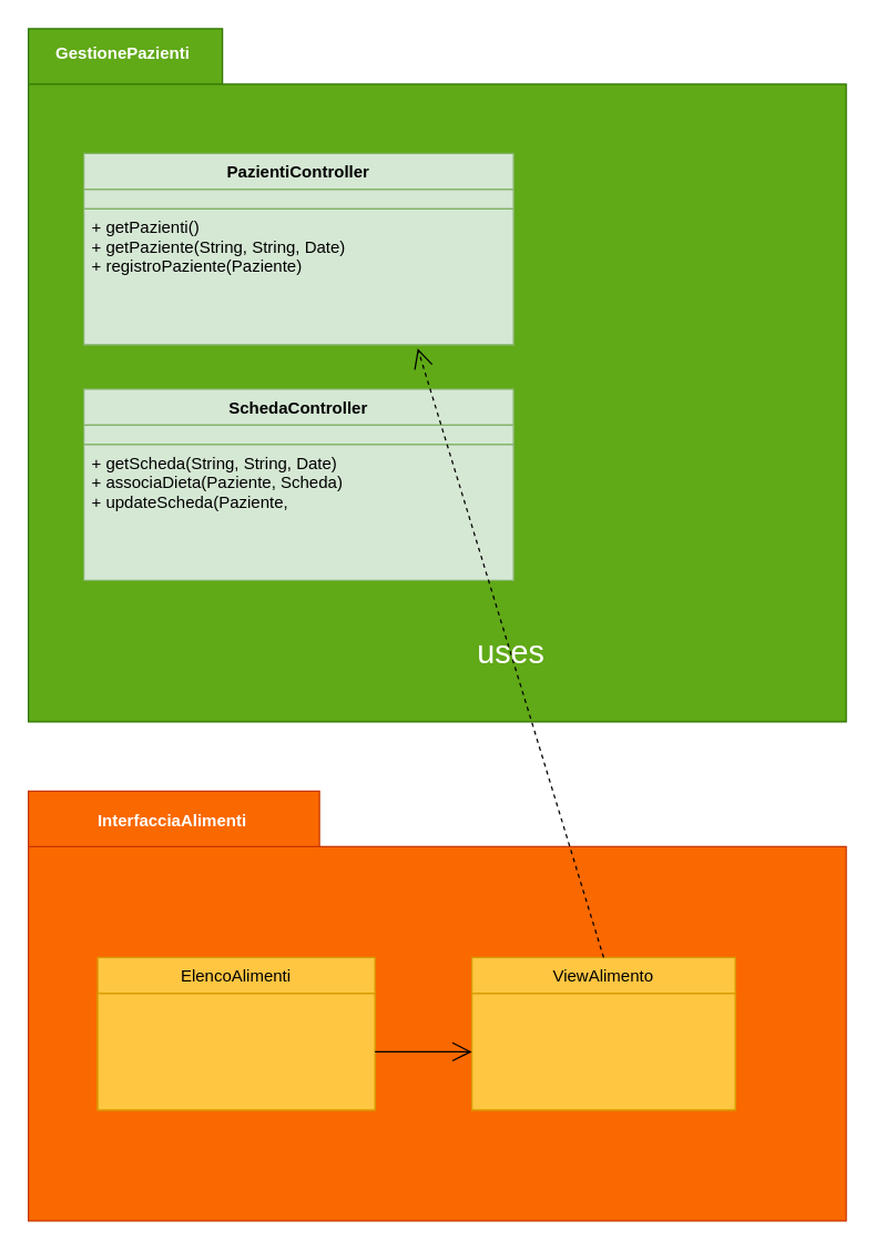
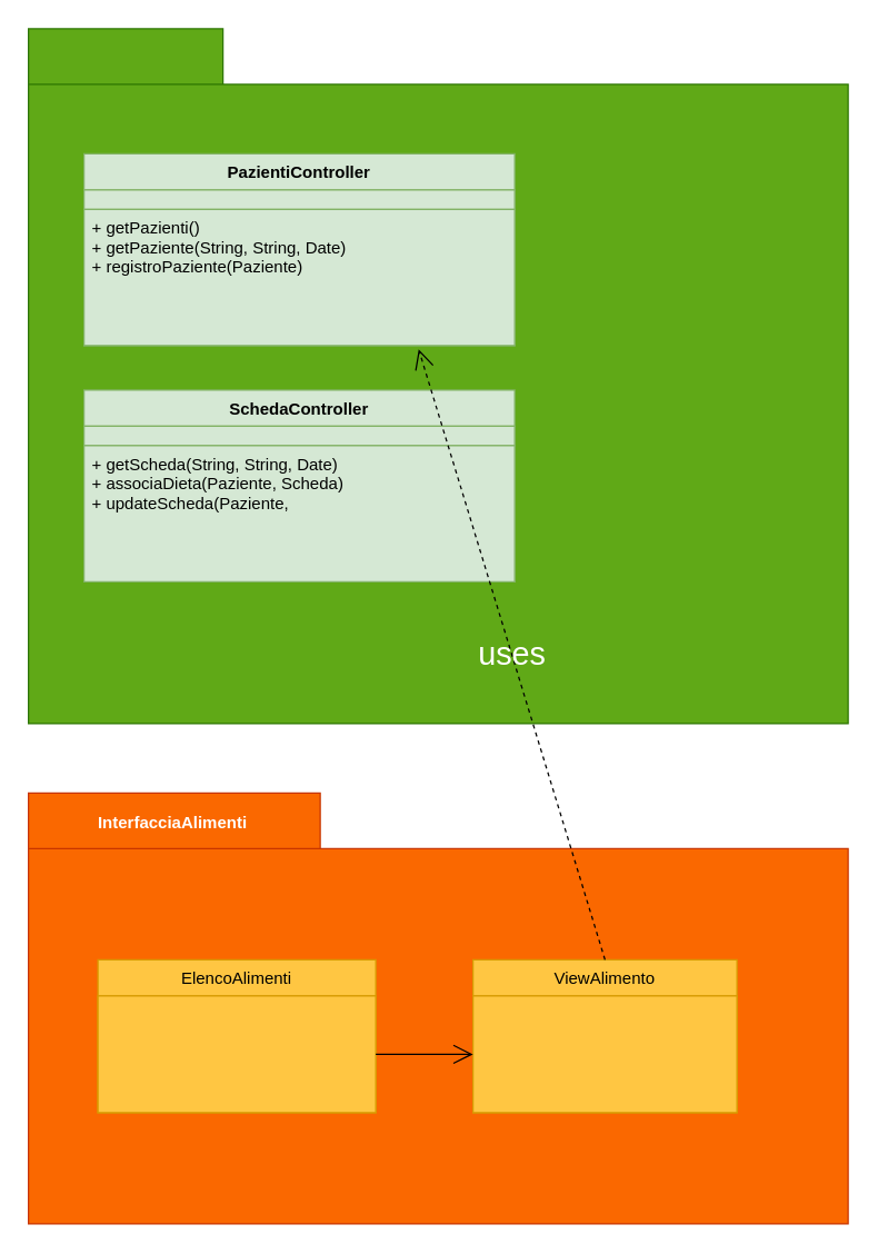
  <mxCell id="0" />
  <mxCell id="1" parent="0" />
  <mxCell id="2" value="" style="group" vertex="1" connectable="0" parent="1"><mxGeometry x="20" y="20" width="590" height="500" as="geometry" /></mxCell>
  <mxCell id="3" value="" style="shape=folder;fontStyle=1;spacingTop=10;tabWidth=140;tabHeight=40;tabPosition=left;html=1;fillColor=#60a917;strokeColor=#2D7600;fontColor=#ffffff;" vertex="1" parent="2"><mxGeometry width="590" height="500" as="geometry" /></mxCell>
- <mxCell id="4" value="GestionePazienti" style="text;align=center;fontStyle=1;verticalAlign=middle;spacingLeft=3;spacingRight=3;rotatable=0;points=[[0,0.5],[1,0.5]];portConstraint=eastwest;fontColor=#FFFFFF;" vertex="1" parent="2"><mxGeometry x="13.538" y="0.845" width="109.767" height="33.333" as="geometry" /></mxCell>
  <mxCell id="5" value="PazientiController" style="swimlane;fontStyle=1;align=center;verticalAlign=top;childLayout=stackLayout;horizontal=1;startSize=26;horizontalStack=0;resizeParent=1;resizeParentMax=0;resizeLast=0;collapsible=1;marginBottom=0;fillColor=#d5e8d4;strokeColor=#82b366;" vertex="1" parent="2"><mxGeometry x="40" y="90" width="310" height="138" as="geometry" /></mxCell>
  <mxCell id="6" value="" style="text;align=left;verticalAlign=top;spacingLeft=4;spacingRight=4;overflow=hidden;rotatable=0;points=[[0,0.5],[1,0.5]];portConstraint=eastwest;fillColor=#d5e8d4;strokeColor=#82b366;" vertex="1" parent="5"><mxGeometry y="26" width="310" height="14" as="geometry" /></mxCell>
  <mxCell id="7" value="+ getPazienti()&#10;+ getPaziente(String, String, Date)&#10;+ registroPaziente(Paziente)&#10;&#10;&#10;&#10;" style="text;strokeColor=#82b366;fillColor=#d5e8d4;align=left;verticalAlign=top;spacingLeft=4;spacingRight=4;overflow=hidden;rotatable=0;points=[[0,0.5],[1,0.5]];portConstraint=eastwest;" vertex="1" parent="5"><mxGeometry y="40" width="310" height="98" as="geometry" /></mxCell>
  <mxCell id="8" value="SchedaController" style="swimlane;fontStyle=1;align=center;verticalAlign=top;childLayout=stackLayout;horizontal=1;startSize=26;horizontalStack=0;resizeParent=1;resizeParentMax=0;resizeLast=0;collapsible=1;marginBottom=0;fillColor=#d5e8d4;strokeColor=#82b366;" vertex="1" parent="2"><mxGeometry x="40" y="260" width="310" height="138" as="geometry" /></mxCell>
  <mxCell id="9" value="" style="text;align=left;verticalAlign=top;spacingLeft=4;spacingRight=4;overflow=hidden;rotatable=0;points=[[0,0.5],[1,0.5]];portConstraint=eastwest;fillColor=#d5e8d4;strokeColor=#82b366;" vertex="1" parent="8"><mxGeometry y="26" width="310" height="14" as="geometry" /></mxCell>
  <mxCell id="10" value="+ getScheda(String, String, Date)&#10;+ associaDieta(Paziente, Scheda)&#10;+ updateScheda(Paziente, &#10;&#10;&#10;&#10;" style="text;strokeColor=#82b366;fillColor=#d5e8d4;align=left;verticalAlign=top;spacingLeft=4;spacingRight=4;overflow=hidden;rotatable=0;points=[[0,0.5],[1,0.5]];portConstraint=eastwest;" vertex="1" parent="8"><mxGeometry y="40" width="310" height="98" as="geometry" /></mxCell>
  <mxCell id="11" value="" style="shape=folder;fontStyle=1;spacingTop=10;tabWidth=210;tabHeight=40;tabPosition=left;html=1;fontColor=#000000;fillColor=#fa6800;strokeColor=#C73500;" vertex="1" parent="1"><mxGeometry x="20" y="570" width="590" height="310" as="geometry" /></mxCell>
  <mxCell id="12" value="InterfacciaAlimenti" style="text;align=center;fontStyle=1;verticalAlign=middle;spacingLeft=3;spacingRight=3;strokeColor=none;rotatable=0;points=[[0,0.5],[1,0.5]];portConstraint=eastwest;fontColor=#FFFFFF;" vertex="1" parent="1"><mxGeometry x="84" y="578" width="80" height="26" as="geometry" /></mxCell>
  <mxCell id="13" value="ViewAlimento" style="swimlane;fontStyle=0;childLayout=stackLayout;horizontal=1;startSize=26;fillColor=#FFC642;horizontalStack=0;resizeParent=1;resizeParentMax=0;resizeLast=0;collapsible=1;marginBottom=0;strokeColor=#d79b00;" vertex="1" parent="1"><mxGeometry x="340" y="690" width="190" height="110" as="geometry" /></mxCell>
  <mxCell id="14" value="" style="text;strokeColor=#d79b00;fillColor=#FFC642;align=left;verticalAlign=top;spacingLeft=4;spacingRight=4;overflow=hidden;rotatable=0;points=[[0,0.5],[1,0.5]];portConstraint=eastwest;" vertex="1" parent="13"><mxGeometry y="26" width="190" height="84" as="geometry" /></mxCell>
  <mxCell id="15" value="ElencoAlimenti" style="swimlane;fontStyle=0;childLayout=stackLayout;horizontal=1;startSize=26;fillColor=#FFC642;horizontalStack=0;resizeParent=1;resizeParentMax=0;resizeLast=0;collapsible=1;marginBottom=0;strokeColor=#d79b00;" vertex="1" parent="1"><mxGeometry x="70" y="690" width="200" height="110" as="geometry" /></mxCell>
  <mxCell id="16" value="" style="text;strokeColor=#d79b00;fillColor=#FFC642;align=left;verticalAlign=top;spacingLeft=4;spacingRight=4;overflow=hidden;rotatable=0;points=[[0,0.5],[1,0.5]];portConstraint=eastwest;" vertex="1" parent="15"><mxGeometry y="26" width="200" height="84" as="geometry" /></mxCell>
  <mxCell id="17" value="" style="endArrow=open;endFill=1;endSize=12;html=1;rounded=0;fontColor=#FFFFFF;exitX=1;exitY=0.5;exitDx=0;exitDy=0;entryX=0;entryY=0.5;entryDx=0;entryDy=0;" edge="1" parent="1" source="16" target="14"><mxGeometry width="160" relative="1" as="geometry"><mxPoint x="300" y="840" as="sourcePoint" /><mxPoint x="460" y="840" as="targetPoint" /></mxGeometry></mxCell>
  <mxCell id="18" value="&lt;span style=&quot;font-size: 23px&quot;&gt;uses&lt;/span&gt;" style="endArrow=open;endSize=12;dashed=1;html=1;rounded=0;fontColor=#FFFFFF;exitX=0.5;exitY=0;exitDx=0;exitDy=0;entryX=0.777;entryY=1.027;entryDx=0;entryDy=0;entryPerimeter=0;labelBackgroundColor=none;spacing=7;fontSize=23;" edge="1" parent="1" source="13" target="7"><mxGeometry width="160" relative="1" as="geometry"><mxPoint x="230" y="700" as="sourcePoint" /><mxPoint x="221.9" y="259.96" as="targetPoint" /></mxGeometry></mxCell>
